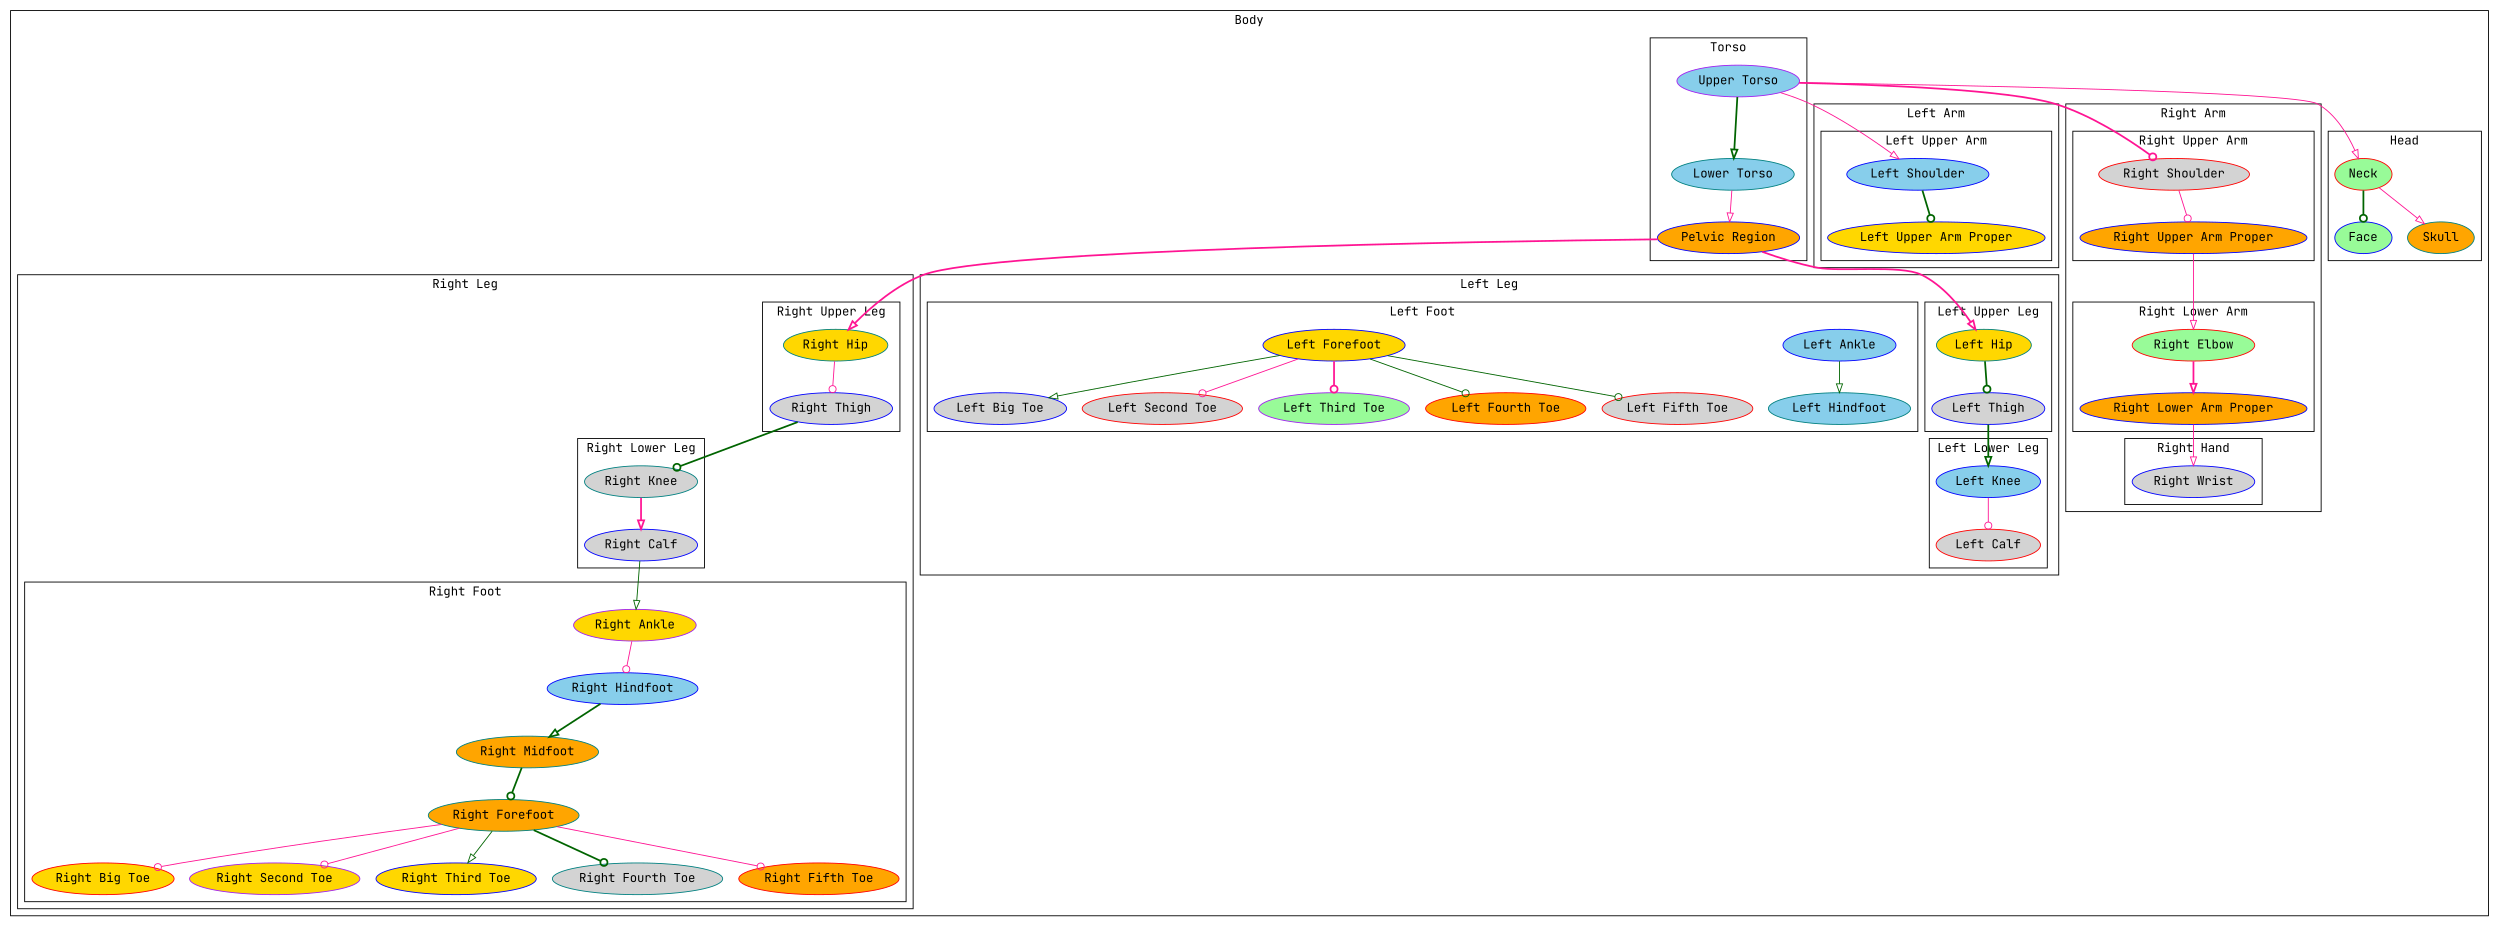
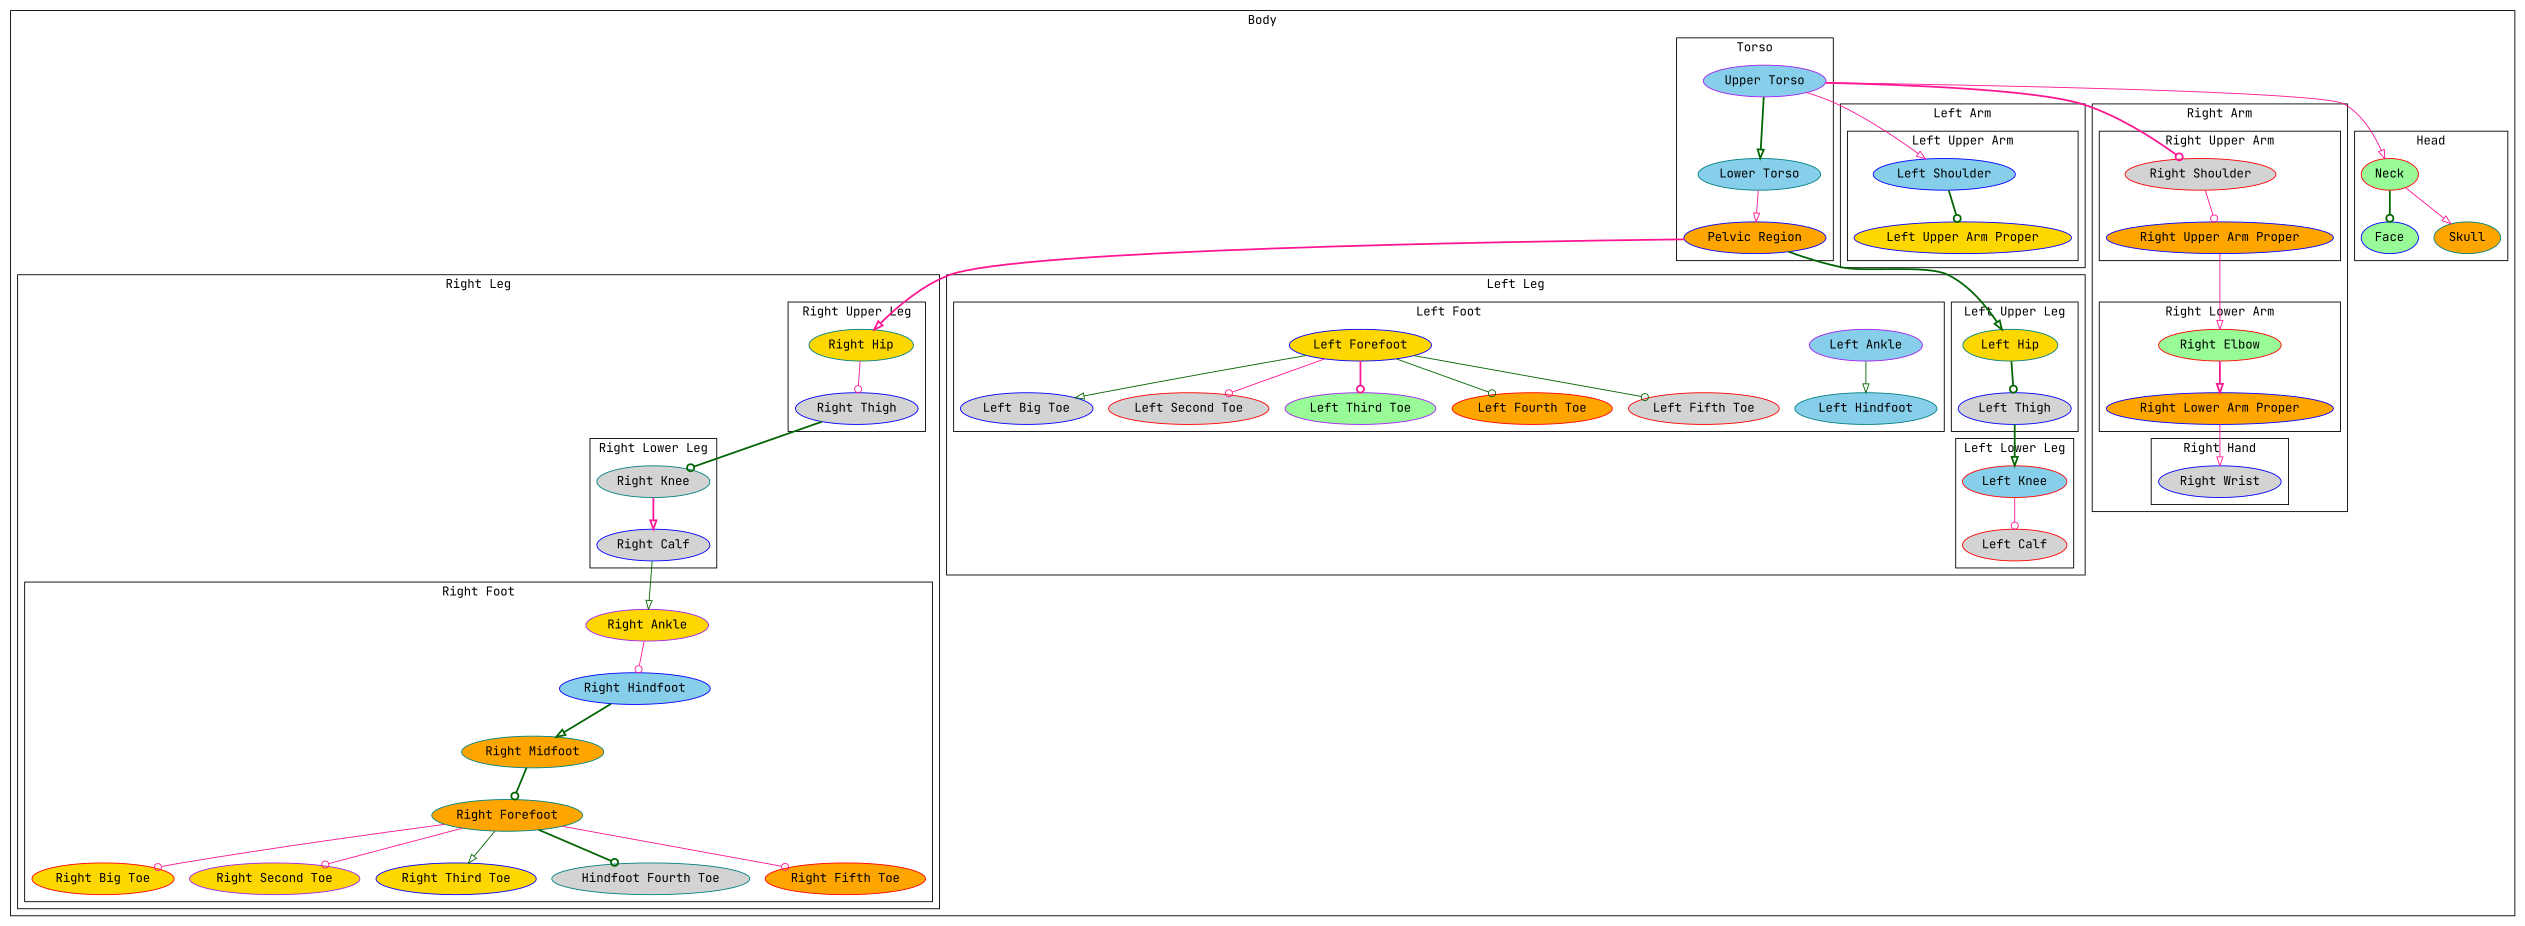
  digraph {
    fontname="JetBrains Mono"
    node [color=blue fillcolor=lightgrey fontname="JetBrains Mono" style=filled]
    edge [arrowhead=odot color=deeppink fontname="JetBrains Mono" style=solid]
    n1 [fillcolor=skyblue label="Left Shoulder"]
    n2 [fillcolor=gold label="Left Upper Arm Proper"]
    n3 [color=red label="Right Shoulder"]
    n4 [fillcolor=orange label="Right Upper Arm Proper"]
    n5 [color=red fillcolor=palegreen label="Right Elbow"]
    n6 [fillcolor=orange label="Right Lower Arm Proper"]
    n7 [label="Right Wrist"]
    n8 [color=purple fillcolor=skyblue label="Upper Torso"]
    n9 [color=teal fillcolor=skyblue label="Lower Torso"]
    n10 [fillcolor=orange label="Pelvic Region"]
    n11 [color=red fillcolor=palegreen label=Neck]
    n12 [fillcolor=palegreen label=Face]
    n13 [color=teal fillcolor=orange label=Skull]
    n14 [color=teal fillcolor=gold label="Right Hip"]
    n15 [label="Right Thigh"]
    n16 [color=teal label="Right Knee"]
    n17 [label="Right Calf"]
    n18 [color=purple fillcolor=gold label="Right Ankle"]
    n19 [fillcolor=skyblue label="Right Hindfoot"]
    n20 [color=teal fillcolor=orange label="Right Midfoot"]
    n21 [color=teal fillcolor=orange label="Right Forefoot"]
    n22 [color=red fillcolor=gold label="Right Big Toe"]
    n23 [color=purple fillcolor=gold label="Right Second Toe"]
    n24 [fillcolor=gold label="Right Third Toe"]
-   n25 [color=teal label="Right Fourth Toe"]
+   n25 [color=teal label="Hindfoot Fourth Toe"]
    n26 [color=red fillcolor=orange label="Right Fifth Toe"]
    n27 [color=teal fillcolor=gold label="Left Hip"]
    n28 [label="Left Thigh"]
-   n29 [fillcolor=skyblue label="Left Knee"]
+   n29 [color=red fillcolor=skyblue label="Left Knee"]
    n30 [color=red label="Left Calf"]
-   n31 [fillcolor=skyblue label="Left Ankle"]
+   n31 [color=purple fillcolor=skyblue label="Left Ankle"]
    n32 [color=teal fillcolor=skyblue label="Left Hindfoot"]
    n33 [fillcolor=gold label="Left Forefoot"]
    n34 [label="Left Big Toe"]
    n35 [color=red label="Left Second Toe"]
    n36 [color=purple fillcolor=palegreen label="Left Third Toe"]
    n37 [color=red fillcolor=orange label="Left Fourth Toe"]
    n38 [color=red label="Left Fifth Toe"]
    subgraph cluster_1 {
      label=Body
      subgraph cluster_2 {
        label="Left Arm"
        subgraph cluster_3 {
          label="Left Upper Arm"
          n1
          n2
        }
      }
      subgraph cluster_4 {
        label="Right Arm"
        subgraph cluster_5 {
          label="Right Upper Arm"
          n3
          n4
        }
        subgraph cluster_6 {
          label="Right Lower Arm"
          n5
          n6
        }
        subgraph cluster_7 {
          label="Right Hand"
          n7
        }
      }
      subgraph cluster_8 {
        label=Torso
        n8
        n9
        n10
      }
      subgraph cluster_9 {
        label=Head
        n11
        n12
        n13
      }
      subgraph cluster_10 {
        label="Right Leg"
        subgraph cluster_11 {
          label="Right Upper Leg"
          n14
          n15
        }
        subgraph cluster_12 {
          label="Right Lower Leg"
          n16
          n17
        }
        subgraph cluster_13 {
          label="Right Foot"
          n18
          n19
          n20
          n21
          n22
          n23
          n24
          n25
          n26
        }
      }
      subgraph cluster_14 {
        label="Left Leg"
        subgraph cluster_15 {
          label="Left Upper Leg"
          n27
          n28
        }
        subgraph cluster_16 {
          label="Left Lower Leg"
          n29
          n30
        }
        subgraph cluster_17 {
          label="Left Foot"
          n31
          n32
          n33
          n34
          n35
          n36
          n37
          n38
        }
      }
    }
    n1 -> n2 [color=darkgreen style=bold]
    n3 -> n4
    n4 -> n5 [arrowhead=onormal]
    n5 -> n6 [arrowhead=onormal style=bold]
    n6 -> n7 [arrowhead=onormal]
    n8 -> n1 [arrowhead=onormal]
    n8 -> n3 [style=bold]
    n8 -> n9 [arrowhead=onormal color=darkgreen style=bold]
    n8 -> n11 [arrowhead=onormal]
    n9 -> n10 [arrowhead=onormal]
    n10 -> n14 [arrowhead=onormal style=bold]
-   n10 -> n27 [arrowhead=onormal style=bold]
+   n10 -> n27 [arrowhead=onormal color=darkgreen style=bold]
    n11 -> n12 [color=darkgreen style=bold]
    n11 -> n13 [arrowhead=onormal]
    n14 -> n15
    n15 -> n16 [color=darkgreen style=bold]
    n16 -> n17 [arrowhead=onormal style=bold]
    n17 -> n18 [arrowhead=onormal color=darkgreen]
    n18 -> n19
    n19 -> n20 [arrowhead=onormal color=darkgreen style=bold]
    n20 -> n21 [color=darkgreen style=bold]
    n21 -> n22
    n21 -> n23
    n21 -> n24 [arrowhead=onormal color=darkgreen]
    n21 -> n25 [color=darkgreen style=bold]
    n21 -> n26
    n27 -> n28 [color=darkgreen style=bold]
    n28 -> n29 [arrowhead=onormal color=darkgreen style=bold]
    n29 -> n30
    n31 -> n32 [arrowhead=onormal color=darkgreen]
    n33 -> n34 [arrowhead=onormal color=darkgreen]
    n33 -> n35
    n33 -> n36 [style=bold]
    n33 -> n37 [color=darkgreen]
    n33 -> n38 [color=darkgreen]
  }
